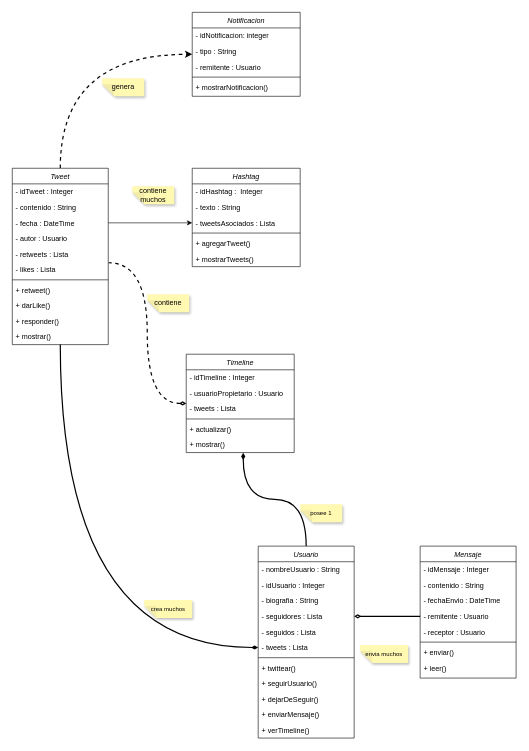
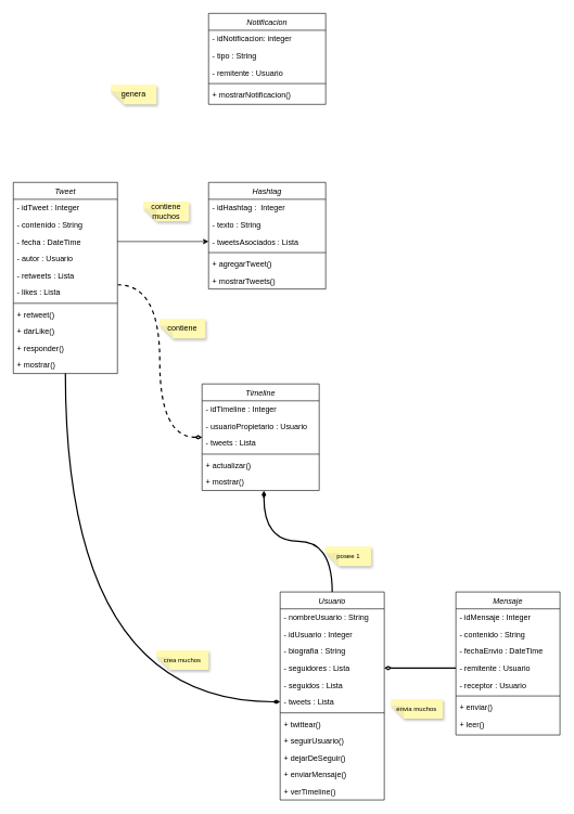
  <mxCell id="0" />
  <mxCell id="1" parent="0" />
- <mxCell id="2" style="edgeStyle=orthogonalEdgeStyle;rounded=0;orthogonalLoop=1;jettySize=auto;html=1;exitX=0.5;exitY=0;exitDx=0;exitDy=0;entryX=0;entryY=0.5;entryDx=0;entryDy=0;curved=1;dashed=1;strokeWidth=2;" edge="1" parent="1" source="3" target="47"><mxGeometry relative="1" as="geometry" /></mxCell>
  <mxCell id="3" value="Tweet" style="swimlane;fontStyle=2;align=center;verticalAlign=top;childLayout=stackLayout;horizontal=1;startSize=26;horizontalStack=0;resizeParent=1;resizeLast=0;collapsible=1;marginBottom=0;rounded=0;shadow=0;strokeWidth=1;" parent="1" vertex="1"><mxGeometry x="20" y="280" width="160" height="294" as="geometry"><mxRectangle x="230" y="140" width="160" height="26" as="alternateBounds" /></mxGeometry></mxCell>
  <mxCell id="4" value="- idTweet : Integer" style="text;align=left;verticalAlign=top;spacingLeft=4;spacingRight=4;overflow=hidden;rotatable=0;points=[[0,0.5],[1,0.5]];portConstraint=eastwest;" parent="3" vertex="1"><mxGeometry y="26" width="160" height="26" as="geometry" /></mxCell>
  <mxCell id="5" value="- contenido : String" style="text;align=left;verticalAlign=top;spacingLeft=4;spacingRight=4;overflow=hidden;rotatable=0;points=[[0,0.5],[1,0.5]];portConstraint=eastwest;rounded=0;shadow=0;html=0;" parent="3" vertex="1"><mxGeometry y="52" width="160" height="26" as="geometry" /></mxCell>
  <mxCell id="6" value="- fecha : DateTime" style="text;align=left;verticalAlign=top;spacingLeft=4;spacingRight=4;overflow=hidden;rotatable=0;points=[[0,0.5],[1,0.5]];portConstraint=eastwest;rounded=0;shadow=0;html=0;" parent="3" vertex="1"><mxGeometry y="78" width="160" height="26" as="geometry" /></mxCell>
  <mxCell id="7" value="- autor : Usuario" style="text;align=left;verticalAlign=top;spacingLeft=4;spacingRight=4;overflow=hidden;rotatable=0;points=[[0,0.5],[1,0.5]];portConstraint=eastwest;rounded=0;shadow=0;html=0;" parent="3" vertex="1"><mxGeometry y="104" width="160" height="26" as="geometry" /></mxCell>
  <mxCell id="8" value="- retweets : Lista" style="text;align=left;verticalAlign=top;spacingLeft=4;spacingRight=4;overflow=hidden;rotatable=0;points=[[0,0.5],[1,0.5]];portConstraint=eastwest;rounded=0;shadow=0;html=0;" parent="3" vertex="1"><mxGeometry y="130" width="160" height="26" as="geometry" /></mxCell>
  <mxCell id="9" value="- likes : Lista" style="text;align=left;verticalAlign=top;spacingLeft=4;spacingRight=4;overflow=hidden;rotatable=0;points=[[0,0.5],[1,0.5]];portConstraint=eastwest;rounded=0;shadow=0;html=0;" parent="3" vertex="1"><mxGeometry y="156" width="160" height="26" as="geometry" /></mxCell>
  <mxCell id="10" value="" style="line;html=1;strokeWidth=1;align=left;verticalAlign=middle;spacingTop=-1;spacingLeft=3;spacingRight=3;rotatable=0;labelPosition=right;points=[];portConstraint=eastwest;" parent="3" vertex="1"><mxGeometry y="182" width="160" height="8" as="geometry" /></mxCell>
  <mxCell id="11" value="+ retweet()" style="text;align=left;verticalAlign=top;spacingLeft=4;spacingRight=4;overflow=hidden;rotatable=0;points=[[0,0.5],[1,0.5]];portConstraint=eastwest;" parent="3" vertex="1"><mxGeometry y="190" width="160" height="26" as="geometry" /></mxCell>
  <mxCell id="12" value="+ darLike()" style="text;align=left;verticalAlign=top;spacingLeft=4;spacingRight=4;overflow=hidden;rotatable=0;points=[[0,0.5],[1,0.5]];portConstraint=eastwest;" parent="3" vertex="1"><mxGeometry y="216" width="160" height="26" as="geometry" /></mxCell>
  <mxCell id="13" value="+ responder()" style="text;align=left;verticalAlign=top;spacingLeft=4;spacingRight=4;overflow=hidden;rotatable=0;points=[[0,0.5],[1,0.5]];portConstraint=eastwest;" parent="3" vertex="1"><mxGeometry y="242" width="160" height="26" as="geometry" /></mxCell>
  <mxCell id="14" value="+ mostrar()" style="text;align=left;verticalAlign=top;spacingLeft=4;spacingRight=4;overflow=hidden;rotatable=0;points=[[0,0.5],[1,0.5]];portConstraint=eastwest;" parent="3" vertex="1"><mxGeometry y="268" width="160" height="26" as="geometry" /></mxCell>
  <mxCell id="15" style="edgeStyle=orthogonalEdgeStyle;rounded=0;orthogonalLoop=1;jettySize=auto;html=1;endArrow=diamondThin;endFill=1;entryX=0.528;entryY=1.019;entryDx=0;entryDy=0;entryPerimeter=0;curved=1;strokeWidth=2;" edge="1" parent="1" source="16" target="45"><mxGeometry relative="1" as="geometry"><mxPoint x="510" y="760" as="targetPoint" /></mxGeometry></mxCell>
  <mxCell id="16" value="Usuario" style="swimlane;fontStyle=2;align=center;verticalAlign=top;childLayout=stackLayout;horizontal=1;startSize=26;horizontalStack=0;resizeParent=1;resizeLast=0;collapsible=1;marginBottom=0;rounded=0;shadow=0;strokeWidth=1;" parent="1" vertex="1"><mxGeometry x="430" y="910" width="160" height="320" as="geometry"><mxRectangle x="230" y="140" width="160" height="26" as="alternateBounds" /></mxGeometry></mxCell>
  <mxCell id="17" value="- nombreUsuario : String" style="text;align=left;verticalAlign=top;spacingLeft=4;spacingRight=4;overflow=hidden;rotatable=0;points=[[0,0.5],[1,0.5]];portConstraint=eastwest;" parent="16" vertex="1"><mxGeometry y="26" width="160" height="26" as="geometry" /></mxCell>
  <mxCell id="18" value="- idUsuario : Integer" style="text;align=left;verticalAlign=top;spacingLeft=4;spacingRight=4;overflow=hidden;rotatable=0;points=[[0,0.5],[1,0.5]];portConstraint=eastwest;rounded=0;shadow=0;html=0;" parent="16" vertex="1"><mxGeometry y="52" width="160" height="26" as="geometry" /></mxCell>
  <mxCell id="19" value="- biografia : String" style="text;align=left;verticalAlign=top;spacingLeft=4;spacingRight=4;overflow=hidden;rotatable=0;points=[[0,0.5],[1,0.5]];portConstraint=eastwest;rounded=0;shadow=0;html=0;" parent="16" vertex="1"><mxGeometry y="78" width="160" height="26" as="geometry" /></mxCell>
  <mxCell id="20" value="- seguidores : Lista" style="text;align=left;verticalAlign=top;spacingLeft=4;spacingRight=4;overflow=hidden;rotatable=0;points=[[0,0.5],[1,0.5]];portConstraint=eastwest;rounded=0;shadow=0;html=0;" parent="16" vertex="1"><mxGeometry y="104" width="160" height="26" as="geometry" /></mxCell>
  <mxCell id="21" value="- seguidos : Lista" style="text;align=left;verticalAlign=top;spacingLeft=4;spacingRight=4;overflow=hidden;rotatable=0;points=[[0,0.5],[1,0.5]];portConstraint=eastwest;rounded=0;shadow=0;html=0;" parent="16" vertex="1"><mxGeometry y="130" width="160" height="26" as="geometry" /></mxCell>
  <mxCell id="22" value="- tweets : Lista" style="text;align=left;verticalAlign=top;spacingLeft=4;spacingRight=4;overflow=hidden;rotatable=0;points=[[0,0.5],[1,0.5]];portConstraint=eastwest;rounded=0;shadow=0;html=0;" parent="16" vertex="1"><mxGeometry y="156" width="160" height="26" as="geometry" /></mxCell>
  <mxCell id="23" value="" style="line;html=1;strokeWidth=1;align=left;verticalAlign=middle;spacingTop=-1;spacingLeft=3;spacingRight=3;rotatable=0;labelPosition=right;points=[];portConstraint=eastwest;" parent="16" vertex="1"><mxGeometry y="182" width="160" height="8" as="geometry" /></mxCell>
  <mxCell id="24" value="+ twittear()" style="text;align=left;verticalAlign=top;spacingLeft=4;spacingRight=4;overflow=hidden;rotatable=0;points=[[0,0.5],[1,0.5]];portConstraint=eastwest;" parent="16" vertex="1"><mxGeometry y="190" width="160" height="26" as="geometry" /></mxCell>
  <mxCell id="25" value="+ seguirUsuario()" style="text;align=left;verticalAlign=top;spacingLeft=4;spacingRight=4;overflow=hidden;rotatable=0;points=[[0,0.5],[1,0.5]];portConstraint=eastwest;" parent="16" vertex="1"><mxGeometry y="216" width="160" height="26" as="geometry" /></mxCell>
  <mxCell id="26" value="+ dejarDeSeguir()" style="text;align=left;verticalAlign=top;spacingLeft=4;spacingRight=4;overflow=hidden;rotatable=0;points=[[0,0.5],[1,0.5]];portConstraint=eastwest;" parent="16" vertex="1"><mxGeometry y="242" width="160" height="26" as="geometry" /></mxCell>
  <mxCell id="27" value="+ enviarMensaje()" style="text;align=left;verticalAlign=top;spacingLeft=4;spacingRight=4;overflow=hidden;rotatable=0;points=[[0,0.5],[1,0.5]];portConstraint=eastwest;" parent="16" vertex="1"><mxGeometry y="268" width="160" height="26" as="geometry" /></mxCell>
  <mxCell id="28" value="+ verTimeline()" style="text;align=left;verticalAlign=top;spacingLeft=4;spacingRight=4;overflow=hidden;rotatable=0;points=[[0,0.5],[1,0.5]];portConstraint=eastwest;" parent="16" vertex="1"><mxGeometry y="294" width="160" height="26" as="geometry" /></mxCell>
  <mxCell id="29" style="edgeStyle=orthogonalEdgeStyle;rounded=0;orthogonalLoop=1;jettySize=auto;html=1;exitX=0;exitY=0.5;exitDx=0;exitDy=0;entryX=0.5;entryY=1;entryDx=0;entryDy=0;curved=1;endArrow=none;endFill=0;strokeWidth=2;startArrow=diamondThin;startFill=1;" parent="1" source="22" target="3" edge="1"><mxGeometry relative="1" as="geometry" /></mxCell>
  <mxCell id="30" value="Mensaje" style="swimlane;fontStyle=2;align=center;verticalAlign=top;childLayout=stackLayout;horizontal=1;startSize=26;horizontalStack=0;resizeParent=1;resizeLast=0;collapsible=1;marginBottom=0;rounded=0;shadow=0;strokeWidth=1;" parent="1" vertex="1"><mxGeometry x="700" y="910" width="160" height="220" as="geometry"><mxRectangle x="230" y="140" width="160" height="26" as="alternateBounds" /></mxGeometry></mxCell>
  <mxCell id="31" value="- idMensaje : Integer" style="text;align=left;verticalAlign=top;spacingLeft=4;spacingRight=4;overflow=hidden;rotatable=0;points=[[0,0.5],[1,0.5]];portConstraint=eastwest;" parent="30" vertex="1"><mxGeometry y="26" width="160" height="26" as="geometry" /></mxCell>
  <mxCell id="32" value="- contenido : String" style="text;align=left;verticalAlign=top;spacingLeft=4;spacingRight=4;overflow=hidden;rotatable=0;points=[[0,0.5],[1,0.5]];portConstraint=eastwest;rounded=0;shadow=0;html=0;" parent="30" vertex="1"><mxGeometry y="52" width="160" height="26" as="geometry" /></mxCell>
  <mxCell id="33" value="- fechaEnvio : DateTime" style="text;align=left;verticalAlign=top;spacingLeft=4;spacingRight=4;overflow=hidden;rotatable=0;points=[[0,0.5],[1,0.5]];portConstraint=eastwest;rounded=0;shadow=0;html=0;" parent="30" vertex="1"><mxGeometry y="78" width="160" height="26" as="geometry" /></mxCell>
  <mxCell id="34" value="- remitente : Usuario" style="text;align=left;verticalAlign=top;spacingLeft=4;spacingRight=4;overflow=hidden;rotatable=0;points=[[0,0.5],[1,0.5]];portConstraint=eastwest;rounded=0;shadow=0;html=0;" parent="30" vertex="1"><mxGeometry y="104" width="160" height="26" as="geometry" /></mxCell>
  <mxCell id="35" value="- receptor : Usuario" style="text;align=left;verticalAlign=top;spacingLeft=4;spacingRight=4;overflow=hidden;rotatable=0;points=[[0,0.5],[1,0.5]];portConstraint=eastwest;rounded=0;shadow=0;html=0;" parent="30" vertex="1"><mxGeometry y="130" width="160" height="26" as="geometry" /></mxCell>
  <mxCell id="36" value="" style="line;html=1;strokeWidth=1;align=left;verticalAlign=middle;spacingTop=-1;spacingLeft=3;spacingRight=3;rotatable=0;labelPosition=right;points=[];portConstraint=eastwest;" parent="30" vertex="1"><mxGeometry y="156" width="160" height="8" as="geometry" /></mxCell>
  <mxCell id="37" value="+ enviar()" style="text;align=left;verticalAlign=top;spacingLeft=4;spacingRight=4;overflow=hidden;rotatable=0;points=[[0,0.5],[1,0.5]];portConstraint=eastwest;" parent="30" vertex="1"><mxGeometry y="164" width="160" height="26" as="geometry" /></mxCell>
  <mxCell id="38" value="+ leer()" style="text;align=left;verticalAlign=top;spacingLeft=4;spacingRight=4;overflow=hidden;rotatable=0;points=[[0,0.5],[1,0.5]];portConstraint=eastwest;" parent="30" vertex="1"><mxGeometry y="190" width="160" height="26" as="geometry" /></mxCell>
  <mxCell id="39" value="Timeline" style="swimlane;fontStyle=2;align=center;verticalAlign=top;childLayout=stackLayout;horizontal=1;startSize=26;horizontalStack=0;resizeParent=1;resizeLast=0;collapsible=1;marginBottom=0;rounded=0;shadow=0;strokeWidth=1;" parent="1" vertex="1"><mxGeometry x="310" y="590" width="180" height="164" as="geometry"><mxRectangle x="230" y="140" width="160" height="26" as="alternateBounds" /></mxGeometry></mxCell>
  <mxCell id="40" value="- idTimeline : Integer" style="text;align=left;verticalAlign=top;spacingLeft=4;spacingRight=4;overflow=hidden;rotatable=0;points=[[0,0.5],[1,0.5]];portConstraint=eastwest;" parent="39" vertex="1"><mxGeometry y="26" width="180" height="26" as="geometry" /></mxCell>
  <mxCell id="41" value="- usuarioPropietario : Usuario  " style="text;align=left;verticalAlign=top;spacingLeft=4;spacingRight=4;overflow=hidden;rotatable=0;points=[[0,0.5],[1,0.5]];portConstraint=eastwest;rounded=0;shadow=0;html=0;" parent="39" vertex="1"><mxGeometry y="52" width="180" height="26" as="geometry" /></mxCell>
  <mxCell id="42" value="- tweets : Lista" style="text;align=left;verticalAlign=top;spacingLeft=4;spacingRight=4;overflow=hidden;rotatable=0;points=[[0,0.5],[1,0.5]];portConstraint=eastwest;rounded=0;shadow=0;html=0;" parent="39" vertex="1"><mxGeometry y="78" width="180" height="26" as="geometry" /></mxCell>
  <mxCell id="43" value="" style="line;html=1;strokeWidth=1;align=left;verticalAlign=middle;spacingTop=-1;spacingLeft=3;spacingRight=3;rotatable=0;labelPosition=right;points=[];portConstraint=eastwest;" parent="39" vertex="1"><mxGeometry y="104" width="180" height="8" as="geometry" /></mxCell>
  <mxCell id="44" value="+ actualizar()" style="text;align=left;verticalAlign=top;spacingLeft=4;spacingRight=4;overflow=hidden;rotatable=0;points=[[0,0.5],[1,0.5]];portConstraint=eastwest;" parent="39" vertex="1"><mxGeometry y="112" width="180" height="26" as="geometry" /></mxCell>
  <mxCell id="45" value="+ mostrar()" style="text;align=left;verticalAlign=top;spacingLeft=4;spacingRight=4;overflow=hidden;rotatable=0;points=[[0,0.5],[1,0.5]];portConstraint=eastwest;" parent="39" vertex="1"><mxGeometry y="138" width="180" height="26" as="geometry" /></mxCell>
  <mxCell id="46" style="edgeStyle=orthogonalEdgeStyle;rounded=0;orthogonalLoop=1;jettySize=auto;html=1;exitX=1;exitY=0.5;exitDx=0;exitDy=0;entryX=0;entryY=0.5;entryDx=0;entryDy=0;endArrow=none;endFill=0;strokeWidth=2;startArrow=diamondThin;startFill=0;" parent="1" source="20" target="34" edge="1"><mxGeometry relative="1" as="geometry" /></mxCell>
  <mxCell id="47" value="Notificacion" style="swimlane;fontStyle=2;align=center;verticalAlign=top;childLayout=stackLayout;horizontal=1;startSize=26;horizontalStack=0;resizeParent=1;resizeLast=0;collapsible=1;marginBottom=0;rounded=0;shadow=0;strokeWidth=1;" vertex="1" parent="1"><mxGeometry x="320" y="20" width="180" height="140" as="geometry"><mxRectangle x="230" y="140" width="160" height="26" as="alternateBounds" /></mxGeometry></mxCell>
  <mxCell id="48" value="- idNotificacion: integer" style="text;align=left;verticalAlign=top;spacingLeft=4;spacingRight=4;overflow=hidden;rotatable=0;points=[[0,0.5],[1,0.5]];portConstraint=eastwest;" vertex="1" parent="47"><mxGeometry y="26" width="180" height="26" as="geometry" /></mxCell>
  <mxCell id="49" value="- tipo : String" style="text;align=left;verticalAlign=top;spacingLeft=4;spacingRight=4;overflow=hidden;rotatable=0;points=[[0,0.5],[1,0.5]];portConstraint=eastwest;rounded=0;shadow=0;html=0;" vertex="1" parent="47"><mxGeometry y="52" width="180" height="26" as="geometry" /></mxCell>
  <mxCell id="50" value="- remitente : Usuario" style="text;align=left;verticalAlign=top;spacingLeft=4;spacingRight=4;overflow=hidden;rotatable=0;points=[[0,0.5],[1,0.5]];portConstraint=eastwest;rounded=0;shadow=0;html=0;" vertex="1" parent="47"><mxGeometry y="78" width="180" height="26" as="geometry" /></mxCell>
  <mxCell id="51" value="" style="line;html=1;strokeWidth=1;align=left;verticalAlign=middle;spacingTop=-1;spacingLeft=3;spacingRight=3;rotatable=0;labelPosition=right;points=[];portConstraint=eastwest;" vertex="1" parent="47"><mxGeometry y="104" width="180" height="8" as="geometry" /></mxCell>
  <mxCell id="52" value="+ mostrarNotificacion()" style="text;align=left;verticalAlign=top;spacingLeft=4;spacingRight=4;overflow=hidden;rotatable=0;points=[[0,0.5],[1,0.5]];portConstraint=eastwest;" vertex="1" parent="47"><mxGeometry y="112" width="180" height="26" as="geometry" /></mxCell>
  <mxCell id="53" value="Hashtag" style="swimlane;fontStyle=2;align=center;verticalAlign=top;childLayout=stackLayout;horizontal=1;startSize=26;horizontalStack=0;resizeParent=1;resizeLast=0;collapsible=1;marginBottom=0;rounded=0;shadow=0;strokeWidth=1;" vertex="1" parent="1"><mxGeometry x="320" y="280" width="180" height="164" as="geometry"><mxRectangle x="230" y="140" width="160" height="26" as="alternateBounds" /></mxGeometry></mxCell>
  <mxCell id="54" value="- idHashtag :  Integer" style="text;align=left;verticalAlign=top;spacingLeft=4;spacingRight=4;overflow=hidden;rotatable=0;points=[[0,0.5],[1,0.5]];portConstraint=eastwest;" vertex="1" parent="53"><mxGeometry y="26" width="180" height="26" as="geometry" /></mxCell>
  <mxCell id="55" value="- texto : String" style="text;align=left;verticalAlign=top;spacingLeft=4;spacingRight=4;overflow=hidden;rotatable=0;points=[[0,0.5],[1,0.5]];portConstraint=eastwest;rounded=0;shadow=0;html=0;" vertex="1" parent="53"><mxGeometry y="52" width="180" height="26" as="geometry" /></mxCell>
  <mxCell id="56" value="- tweetsAsociados : Lista" style="text;align=left;verticalAlign=top;spacingLeft=4;spacingRight=4;overflow=hidden;rotatable=0;points=[[0,0.5],[1,0.5]];portConstraint=eastwest;rounded=0;shadow=0;html=0;" vertex="1" parent="53"><mxGeometry y="78" width="180" height="26" as="geometry" /></mxCell>
  <mxCell id="57" value="" style="line;html=1;strokeWidth=1;align=left;verticalAlign=middle;spacingTop=-1;spacingLeft=3;spacingRight=3;rotatable=0;labelPosition=right;points=[];portConstraint=eastwest;" vertex="1" parent="53"><mxGeometry y="104" width="180" height="8" as="geometry" /></mxCell>
  <mxCell id="58" value="+ agregarTweet()" style="text;align=left;verticalAlign=top;spacingLeft=4;spacingRight=4;overflow=hidden;rotatable=0;points=[[0,0.5],[1,0.5]];portConstraint=eastwest;" vertex="1" parent="53"><mxGeometry y="112" width="180" height="26" as="geometry" /></mxCell>
  <mxCell id="59" value="+ mostrarTweets()" style="text;align=left;verticalAlign=top;spacingLeft=4;spacingRight=4;overflow=hidden;rotatable=0;points=[[0,0.5],[1,0.5]];portConstraint=eastwest;" vertex="1" parent="53"><mxGeometry y="138" width="180" height="26" as="geometry" /></mxCell>
  <mxCell id="60" value="contiene" style="shape=note;whiteSpace=wrap;html=1;backgroundOutline=1;fontColor=#000000;darkOpacity=0.05;fillColor=#FFF9B2;strokeColor=none;fillStyle=solid;direction=west;gradientDirection=north;gradientColor=none;shadow=1;size=20;pointerEvents=1;" vertex="1" parent="1"><mxGeometry x="245" y="490" width="70" height="30" as="geometry" /></mxCell>
  <mxCell id="61" value="&lt;font style=&quot;font-size: 10px;&quot;&gt;crea muchos&lt;/font&gt;" style="shape=note;whiteSpace=wrap;html=1;backgroundOutline=1;fontColor=#000000;darkOpacity=0.05;fillColor=#FFF9B2;strokeColor=none;fillStyle=solid;direction=west;gradientDirection=north;gradientColor=none;shadow=1;size=20;pointerEvents=1;" vertex="1" parent="1"><mxGeometry x="240" y="1000" width="80" height="30" as="geometry" /></mxCell>
  <mxCell id="62" value="&lt;font style=&quot;font-size: 10px;&quot;&gt;envia muchos&lt;/font&gt;" style="shape=note;whiteSpace=wrap;html=1;backgroundOutline=1;fontColor=#000000;darkOpacity=0.05;fillColor=#FFF9B2;strokeColor=none;fillStyle=solid;direction=west;gradientDirection=north;gradientColor=none;shadow=1;size=20;pointerEvents=1;" vertex="1" parent="1"><mxGeometry x="600" y="1075" width="80" height="30" as="geometry" /></mxCell>
  <mxCell id="63" value="contiene muchos" style="shape=note;whiteSpace=wrap;html=1;backgroundOutline=1;fontColor=#000000;darkOpacity=0.05;fillColor=#FFF9B2;strokeColor=none;fillStyle=solid;direction=west;gradientDirection=north;gradientColor=none;shadow=1;size=20;pointerEvents=1;" vertex="1" parent="1"><mxGeometry x="220" y="310" width="70" height="30" as="geometry" /></mxCell>
  <mxCell id="64" value="genera" style="shape=note;whiteSpace=wrap;html=1;backgroundOutline=1;fontColor=#000000;darkOpacity=0.05;fillColor=#FFF9B2;strokeColor=none;fillStyle=solid;direction=west;gradientDirection=north;gradientColor=none;shadow=1;size=20;pointerEvents=1;" vertex="1" parent="1"><mxGeometry x="170" y="130" width="70" height="30" as="geometry" /></mxCell>
  <mxCell id="65" style="edgeStyle=orthogonalEdgeStyle;rounded=0;orthogonalLoop=1;jettySize=auto;html=1;exitX=0;exitY=0.5;exitDx=0;exitDy=0;entryX=1.004;entryY=0.057;entryDx=0;entryDy=0;entryPerimeter=0;curved=1;strokeWidth=2;endArrow=none;endFill=0;startArrow=diamondThin;startFill=0;dashed=1;" edge="1" parent="1" source="39" target="9"><mxGeometry relative="1" as="geometry" /></mxCell>
  <mxCell id="66" value="&lt;font style=&quot;font-size: 10px;&quot;&gt;posee 1&lt;/font&gt;" style="shape=note;whiteSpace=wrap;html=1;backgroundOutline=1;fontColor=#000000;darkOpacity=0.05;fillColor=#FFF9B2;strokeColor=none;fillStyle=solid;direction=west;gradientDirection=north;gradientColor=none;shadow=1;size=20;pointerEvents=1;" vertex="1" parent="1"><mxGeometry x="500" y="840" width="70" height="30" as="geometry" /></mxCell>
  <mxCell id="67" style="edgeStyle=orthogonalEdgeStyle;rounded=0;orthogonalLoop=1;jettySize=auto;html=1;exitX=1;exitY=0.5;exitDx=0;exitDy=0;entryX=0;entryY=0.5;entryDx=0;entryDy=0;" edge="1" parent="1" source="6" target="56"><mxGeometry relative="1" as="geometry" /></mxCell>
